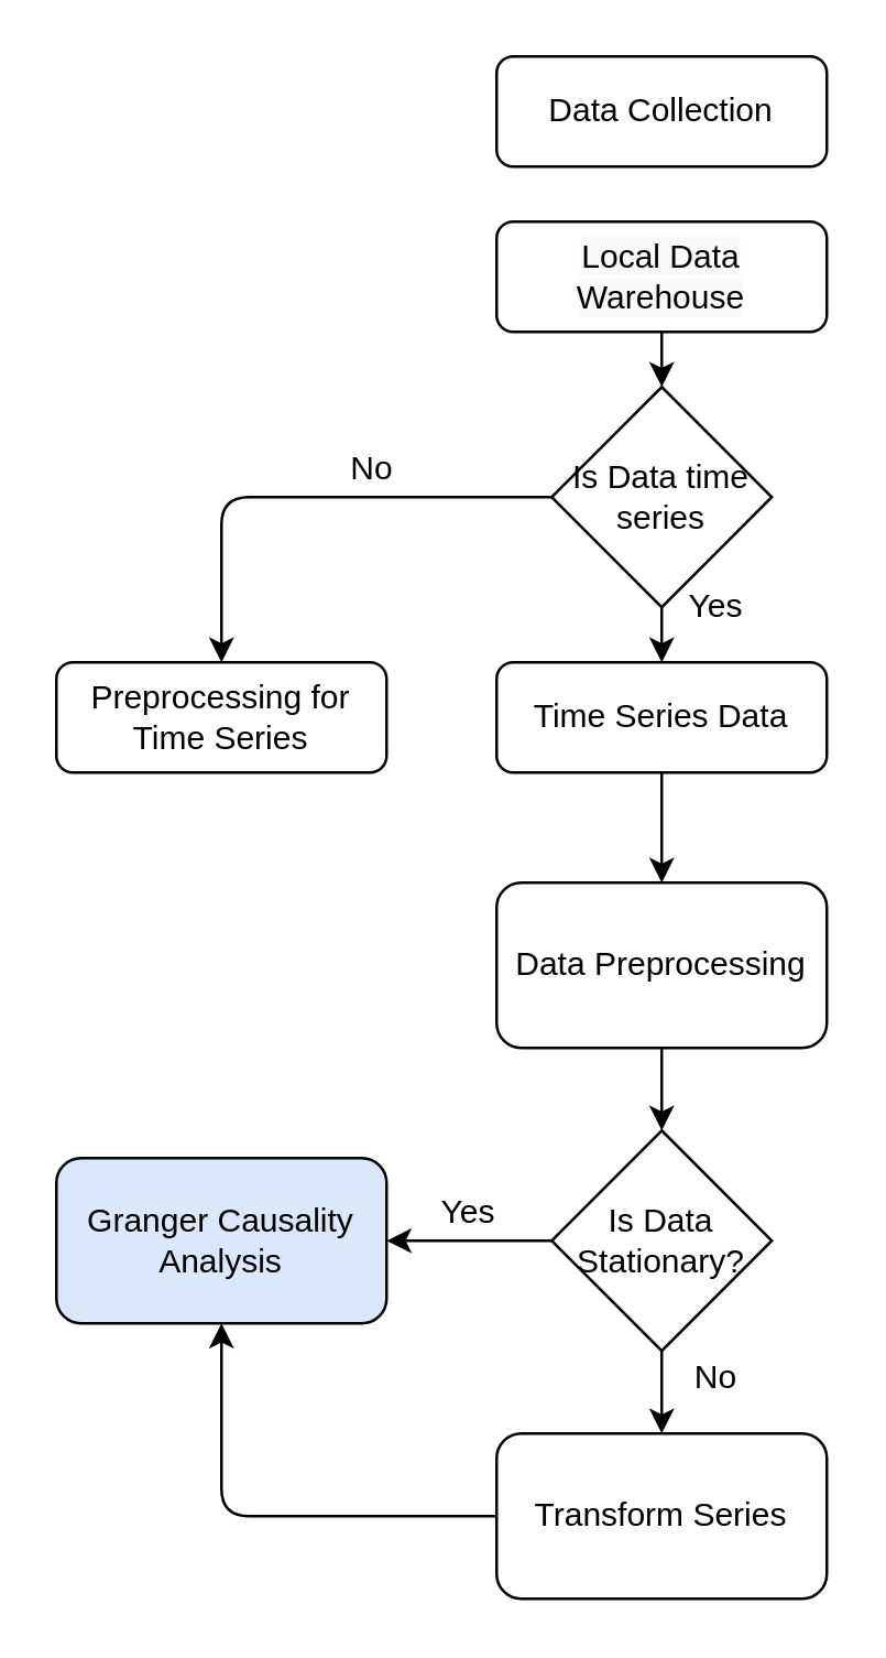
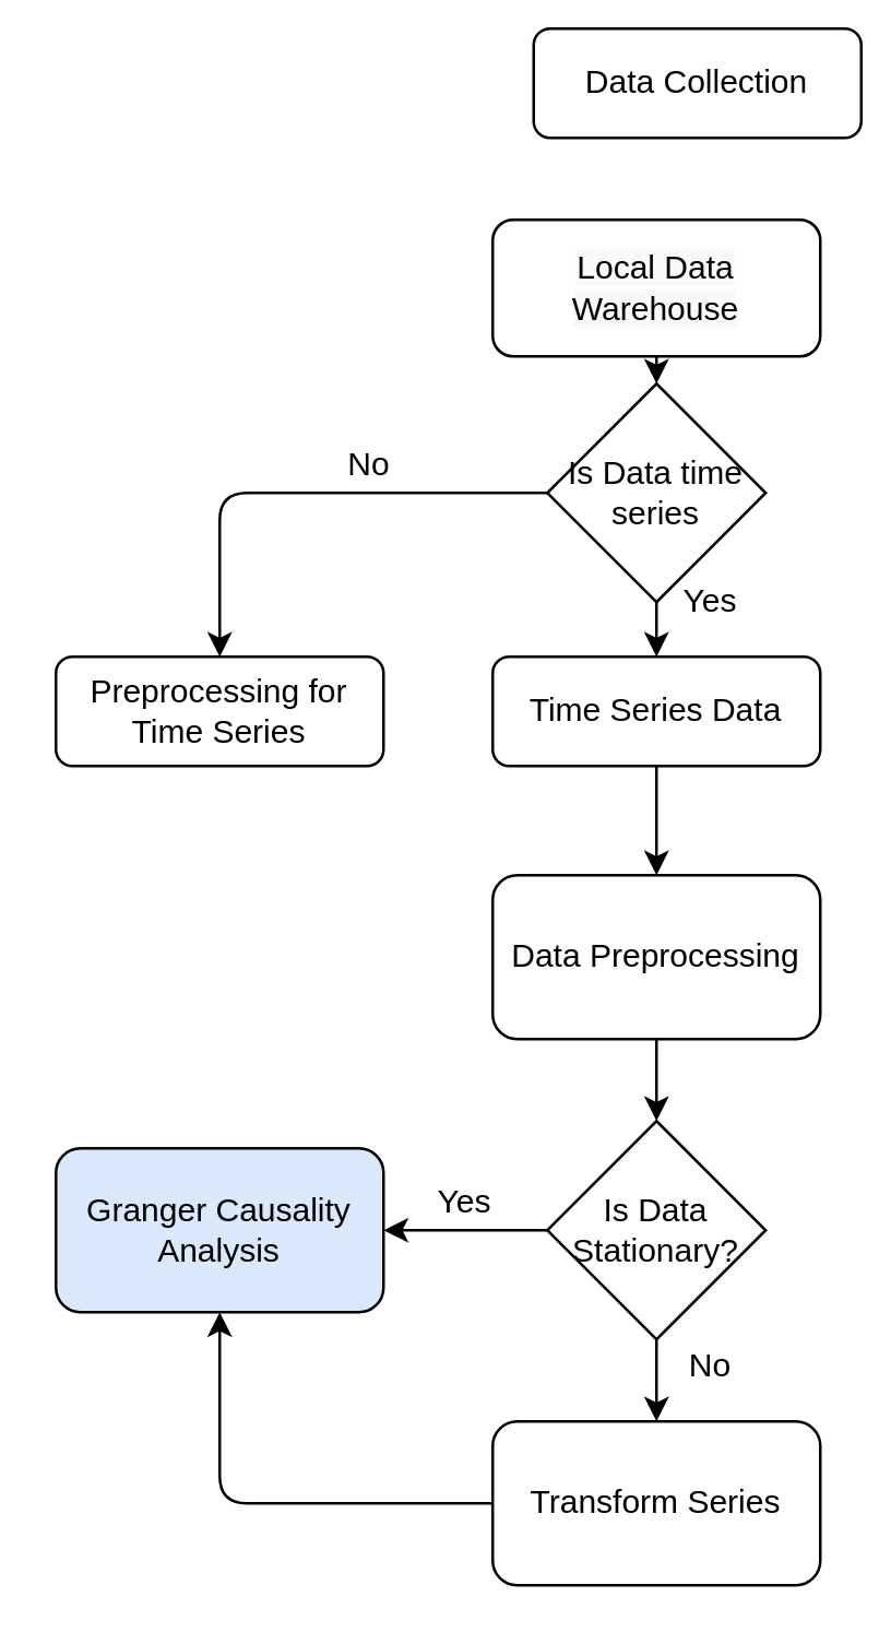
  <mxCell id="0" />
  <mxCell id="1" parent="0" />
- <mxCell id="2" value="Data Collection" style="rounded=1;whiteSpace=wrap;html=1;fontSize=12;glass=0;strokeWidth=1;shadow=0;" parent="1" vertex="1"><mxGeometry x="180" y="20" width="120" height="40" as="geometry" /></mxCell>
- <mxCell id="3" value="&lt;meta charset=&quot;utf-8&quot;&gt;&lt;span style=&quot;color: rgb(0, 0, 0); font-family: helvetica; font-size: 12px; font-style: normal; font-weight: 400; letter-spacing: normal; text-align: center; text-indent: 0px; text-transform: none; word-spacing: 0px; background-color: rgb(248, 249, 250); display: inline; float: none;&quot;&gt;Local Data Warehouse&lt;/span&gt;" style="rounded=1;whiteSpace=wrap;html=1;" vertex="1" parent="1"><mxGeometry x="180" y="80" width="120" height="40" as="geometry" /></mxCell>
+ <mxCell id="2" value="Data Collection" style="rounded=1;whiteSpace=wrap;html=1;fontSize=12;glass=0;strokeWidth=1;shadow=0;" parent="1" vertex="1"><mxGeometry x="195" y="10" width="120" height="40" as="geometry" /></mxCell>
+ <mxCell id="3" value="&lt;meta charset=&quot;utf-8&quot;&gt;&lt;span style=&quot;color: rgb(0, 0, 0); font-family: helvetica; font-size: 12px; font-style: normal; font-weight: 400; letter-spacing: normal; text-align: center; text-indent: 0px; text-transform: none; word-spacing: 0px; background-color: rgb(248, 249, 250); display: inline; float: none;&quot;&gt;Local Data Warehouse&lt;/span&gt;" style="rounded=1;whiteSpace=wrap;html=1;" vertex="1" parent="1"><mxGeometry x="180" y="80" width="120" height="50" as="geometry" /></mxCell>
  <mxCell id="4" value="Preprocessing for Time Series" style="rounded=1;whiteSpace=wrap;html=1;" vertex="1" parent="1"><mxGeometry x="20" y="240" width="120" height="40" as="geometry" /></mxCell>
  <mxCell id="5" value="Granger Causality Analysis" style="rounded=1;whiteSpace=wrap;html=1;fillColor=#dae8fc;" vertex="1" parent="1"><mxGeometry x="20" y="420" width="120" height="60" as="geometry" /></mxCell>
  <mxCell id="6" value="" style="endArrow=classic;html=1;entryX=0.5;entryY=0;entryDx=0;entryDy=0;exitX=0.5;exitY=1;exitDx=0;exitDy=0;" edge="1" parent="1" source="3" target="16"><mxGeometry width="50" height="50" relative="1" as="geometry"><mxPoint x="240" y="130" as="sourcePoint" /><mxPoint x="230" y="140" as="targetPoint" /></mxGeometry></mxCell>
  <mxCell id="7" value="Time Series Data" style="rounded=1;whiteSpace=wrap;html=1;" vertex="1" parent="1"><mxGeometry x="180" y="240" width="120" height="40" as="geometry" /></mxCell>
  <mxCell id="8" value="" style="endArrow=classic;html=1;exitX=0.5;exitY=1;exitDx=0;exitDy=0;entryX=0.5;entryY=0;entryDx=0;entryDy=0;" edge="1" parent="1" source="7" target="21"><mxGeometry width="50" height="50" relative="1" as="geometry"><mxPoint x="190" y="370" as="sourcePoint" /><mxPoint x="240" y="320" as="targetPoint" /></mxGeometry></mxCell>
  <mxCell id="9" value="Transform Series" style="rounded=1;whiteSpace=wrap;html=1;" vertex="1" parent="1"><mxGeometry x="180" y="520" width="120" height="60" as="geometry" /></mxCell>
  <mxCell id="10" value="Is Data Stationary?" style="rhombus;whiteSpace=wrap;html=1;" vertex="1" parent="1"><mxGeometry x="200" y="410" width="80" height="80" as="geometry" /></mxCell>
  <mxCell id="11" value="" style="endArrow=classic;html=1;entryX=1;entryY=0.5;entryDx=0;entryDy=0;" edge="1" parent="1" target="5"><mxGeometry width="50" height="50" relative="1" as="geometry"><mxPoint x="200" y="450" as="sourcePoint" /><mxPoint x="310" y="430" as="targetPoint" /><Array as="points" /></mxGeometry></mxCell>
  <mxCell id="12" value="Yes" style="text;html=1;strokeColor=none;fillColor=none;align=center;verticalAlign=middle;whiteSpace=wrap;rounded=0;" vertex="1" parent="1"><mxGeometry x="150" y="430" width="40" height="20" as="geometry" /></mxCell>
  <mxCell id="13" value="" style="endArrow=classic;html=1;exitX=0.5;exitY=1;exitDx=0;exitDy=0;entryX=0.5;entryY=0;entryDx=0;entryDy=0;" edge="1" parent="1" source="10" target="9"><mxGeometry width="50" height="50" relative="1" as="geometry"><mxPoint x="190" y="450" as="sourcePoint" /><mxPoint x="180" y="430" as="targetPoint" /></mxGeometry></mxCell>
  <mxCell id="14" value="" style="endArrow=classic;html=1;exitX=0;exitY=0.5;exitDx=0;exitDy=0;entryX=0.5;entryY=1;entryDx=0;entryDy=0;" edge="1" parent="1" source="9" target="5"><mxGeometry width="50" height="50" relative="1" as="geometry"><mxPoint x="190" y="450" as="sourcePoint" /><mxPoint x="240" y="400" as="targetPoint" /><Array as="points"><mxPoint x="80" y="550" /></Array></mxGeometry></mxCell>
  <mxCell id="15" value="No" style="text;html=1;strokeColor=none;fillColor=none;align=center;verticalAlign=middle;whiteSpace=wrap;rounded=0;" vertex="1" parent="1"><mxGeometry x="240" y="490" width="40" height="20" as="geometry" /></mxCell>
  <mxCell id="16" value="Is Data time series" style="rhombus;whiteSpace=wrap;html=1;" vertex="1" parent="1"><mxGeometry x="200" y="140" width="80" height="80" as="geometry" /></mxCell>
  <mxCell id="17" value="" style="endArrow=classic;html=1;exitX=0.5;exitY=1;exitDx=0;exitDy=0;" edge="1" parent="1" source="16"><mxGeometry width="50" height="50" relative="1" as="geometry"><mxPoint x="190" y="350" as="sourcePoint" /><mxPoint x="240" y="240" as="targetPoint" /></mxGeometry></mxCell>
  <mxCell id="18" value="Yes" style="text;html=1;strokeColor=none;fillColor=none;align=center;verticalAlign=middle;whiteSpace=wrap;rounded=0;" vertex="1" parent="1"><mxGeometry x="240" y="210" width="40" height="20" as="geometry" /></mxCell>
  <mxCell id="19" value="No" style="text;html=1;strokeColor=none;fillColor=none;align=center;verticalAlign=middle;whiteSpace=wrap;rounded=0;" vertex="1" parent="1"><mxGeometry x="115" y="160" width="40" height="20" as="geometry" /></mxCell>
  <mxCell id="20" value="" style="endArrow=classic;html=1;exitX=0;exitY=0.5;exitDx=0;exitDy=0;entryX=0.5;entryY=0;entryDx=0;entryDy=0;" edge="1" parent="1" source="16" target="4"><mxGeometry width="50" height="50" relative="1" as="geometry"><mxPoint x="190" y="350" as="sourcePoint" /><mxPoint x="240" y="300" as="targetPoint" /><Array as="points"><mxPoint x="80" y="180" /></Array></mxGeometry></mxCell>
  <mxCell id="21" value="Data Preprocessing" style="rounded=1;whiteSpace=wrap;html=1;" vertex="1" parent="1"><mxGeometry x="180" y="320" width="120" height="60" as="geometry" /></mxCell>
  <mxCell id="22" value="" style="endArrow=classic;html=1;exitX=0.5;exitY=1;exitDx=0;exitDy=0;entryX=0.5;entryY=0;entryDx=0;entryDy=0;" edge="1" parent="1" source="21" target="10"><mxGeometry width="50" height="50" relative="1" as="geometry"><mxPoint x="190" y="350" as="sourcePoint" /><mxPoint x="240" y="300" as="targetPoint" /></mxGeometry></mxCell>
